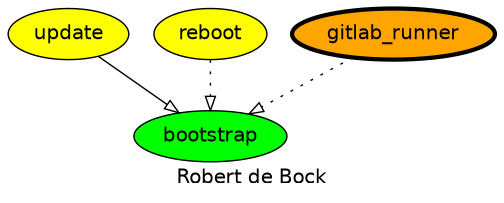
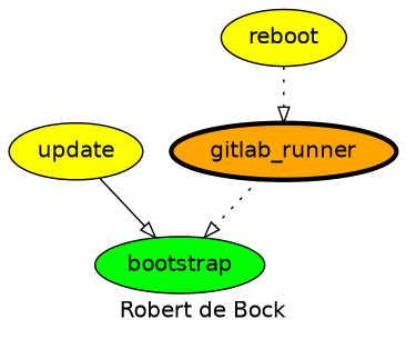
  digraph {
    fontname="DejaVu Sans"
    label="Robert de Bock"
    node [fillcolor=yellow fontname="DejaVu Sans" style=filled]
    edge [arrowhead=onormal fontname="DejaVu Sans" style=dotted]
    bootstrap [fillcolor=green]
    update
    reboot
    gitlab_runner [fillcolor=orange penwidth=3]
    update -> bootstrap [style=solid]
-   reboot -> bootstrap
+   reboot -> gitlab_runner
    gitlab_runner -> bootstrap
  }
